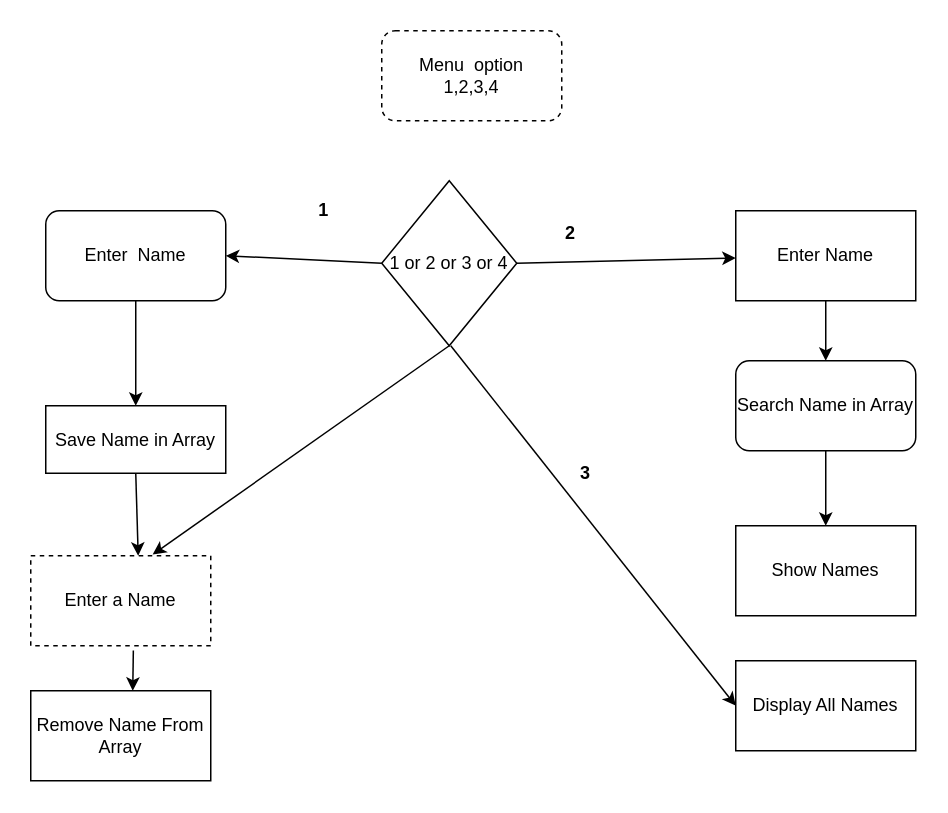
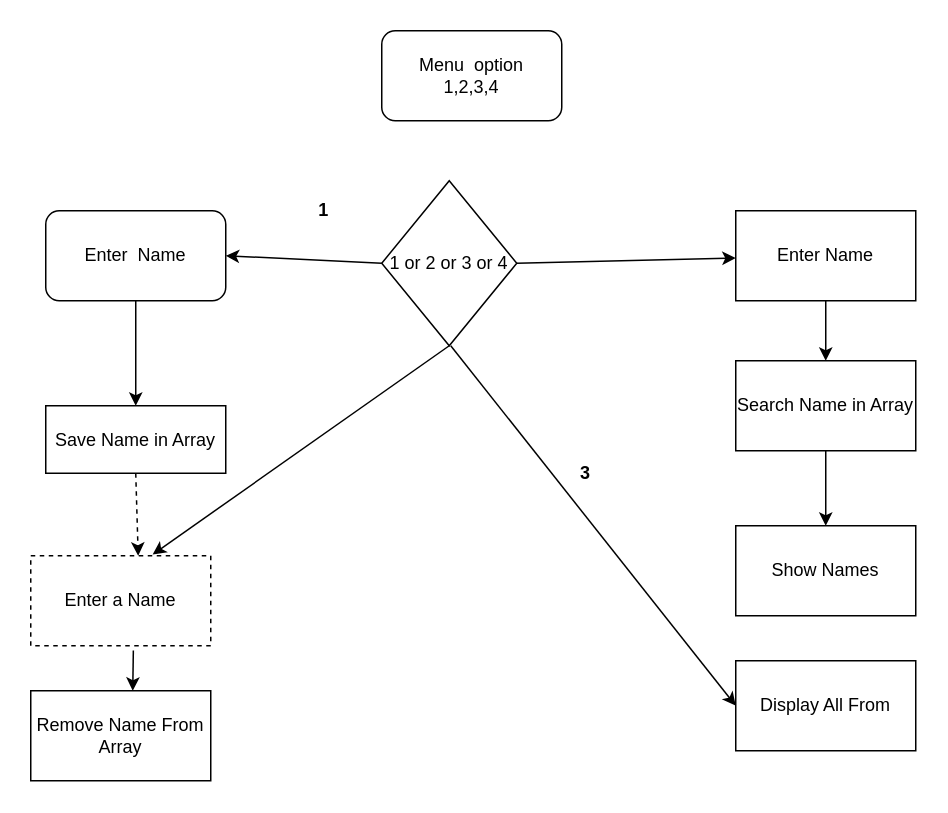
  <mxCell id="0" />
  <mxCell id="1" parent="0" />
  <mxCell id="2" value="1 or 2 or 3 or 4" style="rhombus;whiteSpace=wrap;html=1;" vertex="1" parent="1"><mxGeometry x="254" y="120" width="90" height="110" as="geometry" /></mxCell>
  <mxCell id="3" value="Enter Name" style="rounded=0;whiteSpace=wrap;html=1;" vertex="1" parent="1"><mxGeometry x="490" y="140" width="120" height="60" as="geometry" /></mxCell>
  <mxCell id="4" value="Enter&amp;nbsp; Name" style="rounded=1;whiteSpace=wrap;html=1;" vertex="1" parent="1"><mxGeometry x="30" y="140" width="120" height="60" as="geometry" /></mxCell>
  <mxCell id="5" value="Save Name in Array" style="rounded=0;whiteSpace=wrap;html=1;" vertex="1" parent="1"><mxGeometry x="30" y="270" width="120" height="45" as="geometry" /></mxCell>
  <mxCell id="6" value="Enter a Name" style="rounded=0;whiteSpace=wrap;html=1;dashed=1;" vertex="1" parent="1"><mxGeometry x="20" y="370" width="120" height="60" as="geometry" /></mxCell>
- <mxCell id="7" value="Search Name in Array" style="whiteSpace=wrap;html=1;rounded=1;" vertex="1" parent="1"><mxGeometry x="490" y="240" width="120" height="60" as="geometry" /></mxCell>
+ <mxCell id="7" value="Search Name in Array" style="rounded=0;whiteSpace=wrap;html=1;" vertex="1" parent="1"><mxGeometry x="490" y="240" width="120" height="60" as="geometry" /></mxCell>
  <mxCell id="8" value="Show Names" style="rounded=0;whiteSpace=wrap;html=1;" vertex="1" parent="1"><mxGeometry x="490" y="350" width="120" height="60" as="geometry" /></mxCell>
- <mxCell id="9" value="Display All Names" style="rounded=0;whiteSpace=wrap;html=1;" vertex="1" parent="1"><mxGeometry x="490" y="440" width="120" height="60" as="geometry" /></mxCell>
- <mxCell id="10" value="Menu&amp;nbsp; option&lt;br&gt;1,2,3,4" style="rounded=1;whiteSpace=wrap;html=1;dashed=1;" vertex="1" parent="1"><mxGeometry x="254" y="20" width="120" height="60" as="geometry" /></mxCell>
+ <mxCell id="9" value="Display All From" style="rounded=0;whiteSpace=wrap;html=1;" vertex="1" parent="1"><mxGeometry x="490" y="440" width="120" height="60" as="geometry" /></mxCell>
+ <mxCell id="10" value="Menu&amp;nbsp; option&lt;br&gt;1,2,3,4" style="rounded=1;whiteSpace=wrap;html=1;" vertex="1" parent="1"><mxGeometry x="254" y="20" width="120" height="60" as="geometry" /></mxCell>
  <mxCell id="11" value="Remove Name From Array" style="rounded=0;whiteSpace=wrap;html=1;" vertex="1" parent="1"><mxGeometry x="20" y="460" width="120" height="60" as="geometry" /></mxCell>
  <mxCell id="12" value="" style="endArrow=classic;html=1;rounded=0;entryX=0.5;entryY=0;entryDx=0;entryDy=0;" edge="1" parent="1" source="4" target="5"><mxGeometry width="50" height="50" relative="1" as="geometry"><mxPoint x="50" y="260" as="sourcePoint" /><mxPoint x="100" y="210" as="targetPoint" /></mxGeometry></mxCell>
- <mxCell id="13" value="" style="endArrow=classic;html=1;rounded=0;entryX=0.597;entryY=0;entryDx=0;entryDy=0;entryPerimeter=0;exitX=0.5;exitY=1;exitDx=0;exitDy=0;" edge="1" parent="1" source="5" target="6"><mxGeometry width="50" height="50" relative="1" as="geometry"><mxPoint x="65" y="360" as="sourcePoint" /><mxPoint x="115" y="310" as="targetPoint" /></mxGeometry></mxCell>
+ <mxCell id="13" value="" style="endArrow=classic;html=1;rounded=0;entryX=0.597;entryY=0;entryDx=0;entryDy=0;entryPerimeter=0;exitX=0.5;exitY=1;exitDx=0;exitDy=0;dashed=1;" edge="1" parent="1" source="5" target="6"><mxGeometry width="50" height="50" relative="1" as="geometry"><mxPoint x="65" y="360" as="sourcePoint" /><mxPoint x="115" y="310" as="targetPoint" /></mxGeometry></mxCell>
  <mxCell id="14" value="" style="endArrow=classic;html=1;rounded=0;exitX=0.57;exitY=1.053;exitDx=0;exitDy=0;exitPerimeter=0;" edge="1" parent="1" source="6"><mxGeometry width="50" height="50" relative="1" as="geometry"><mxPoint x="50" y="470" as="sourcePoint" /><mxPoint x="88" y="460" as="targetPoint" /></mxGeometry></mxCell>
  <mxCell id="15" value="" style="endArrow=classic;html=1;rounded=0;entryX=0;entryY=0.5;entryDx=0;entryDy=0;" edge="1" parent="1" target="9"><mxGeometry width="50" height="50" relative="1" as="geometry"><mxPoint x="300" y="230" as="sourcePoint" /><mxPoint x="340" y="250" as="targetPoint" /></mxGeometry></mxCell>
  <mxCell id="16" value="" style="endArrow=classic;html=1;rounded=0;exitX=0.5;exitY=1;exitDx=0;exitDy=0;entryX=0.677;entryY=-0.013;entryDx=0;entryDy=0;entryPerimeter=0;" edge="1" parent="1" source="2" target="6"><mxGeometry width="50" height="50" relative="1" as="geometry"><mxPoint x="290" y="300" as="sourcePoint" /><mxPoint x="340" y="250" as="targetPoint" /></mxGeometry></mxCell>
  <mxCell id="17" value="" style="endArrow=classic;html=1;rounded=0;exitX=1;exitY=0.5;exitDx=0;exitDy=0;" edge="1" parent="1" source="2" target="3"><mxGeometry width="50" height="50" relative="1" as="geometry"><mxPoint x="380" y="190" as="sourcePoint" /><mxPoint x="430" y="140" as="targetPoint" /></mxGeometry></mxCell>
  <mxCell id="18" value="" style="endArrow=classic;html=1;rounded=0;entryX=1;entryY=0.5;entryDx=0;entryDy=0;exitX=0;exitY=0.5;exitDx=0;exitDy=0;" edge="1" parent="1" source="2" target="4"><mxGeometry width="50" height="50" relative="1" as="geometry"><mxPoint x="250" y="173" as="sourcePoint" /><mxPoint x="140" y="172.5" as="targetPoint" /></mxGeometry></mxCell>
  <mxCell id="19" value="" style="endArrow=classic;html=1;rounded=0;exitX=0.5;exitY=1;exitDx=0;exitDy=0;entryX=0.5;entryY=0;entryDx=0;entryDy=0;" edge="1" parent="1" source="3" target="7"><mxGeometry width="50" height="50" relative="1" as="geometry"><mxPoint x="510" y="250" as="sourcePoint" /><mxPoint x="560" y="200" as="targetPoint" /></mxGeometry></mxCell>
  <mxCell id="20" value="" style="endArrow=classic;html=1;rounded=0;exitX=0.5;exitY=1;exitDx=0;exitDy=0;entryX=0.5;entryY=0;entryDx=0;entryDy=0;" edge="1" parent="1" source="7" target="8"><mxGeometry width="50" height="50" relative="1" as="geometry"><mxPoint x="530" y="360" as="sourcePoint" /><mxPoint x="580" y="340" as="targetPoint" /></mxGeometry></mxCell>
  <mxCell id="21" value="1" style="text;html=1;align=center;verticalAlign=middle;resizable=0;points=[];autosize=1;strokeColor=none;fillColor=none;fontStyle=1" vertex="1" parent="1"><mxGeometry x="200" y="125" width="30" height="30" as="geometry" /></mxCell>
- <mxCell id="22" value="2" style="text;html=1;strokeColor=none;fillColor=none;align=center;verticalAlign=middle;whiteSpace=wrap;rounded=0;fontStyle=1" vertex="1" parent="1"><mxGeometry x="350" y="140" width="60" height="30" as="geometry" /></mxCell>
  <mxCell id="23" value="3" style="text;html=1;strokeColor=none;fillColor=none;align=center;verticalAlign=middle;whiteSpace=wrap;rounded=0;fontStyle=1" vertex="1" parent="1"><mxGeometry x="360" y="300" width="60" height="30" as="geometry" /></mxCell>
